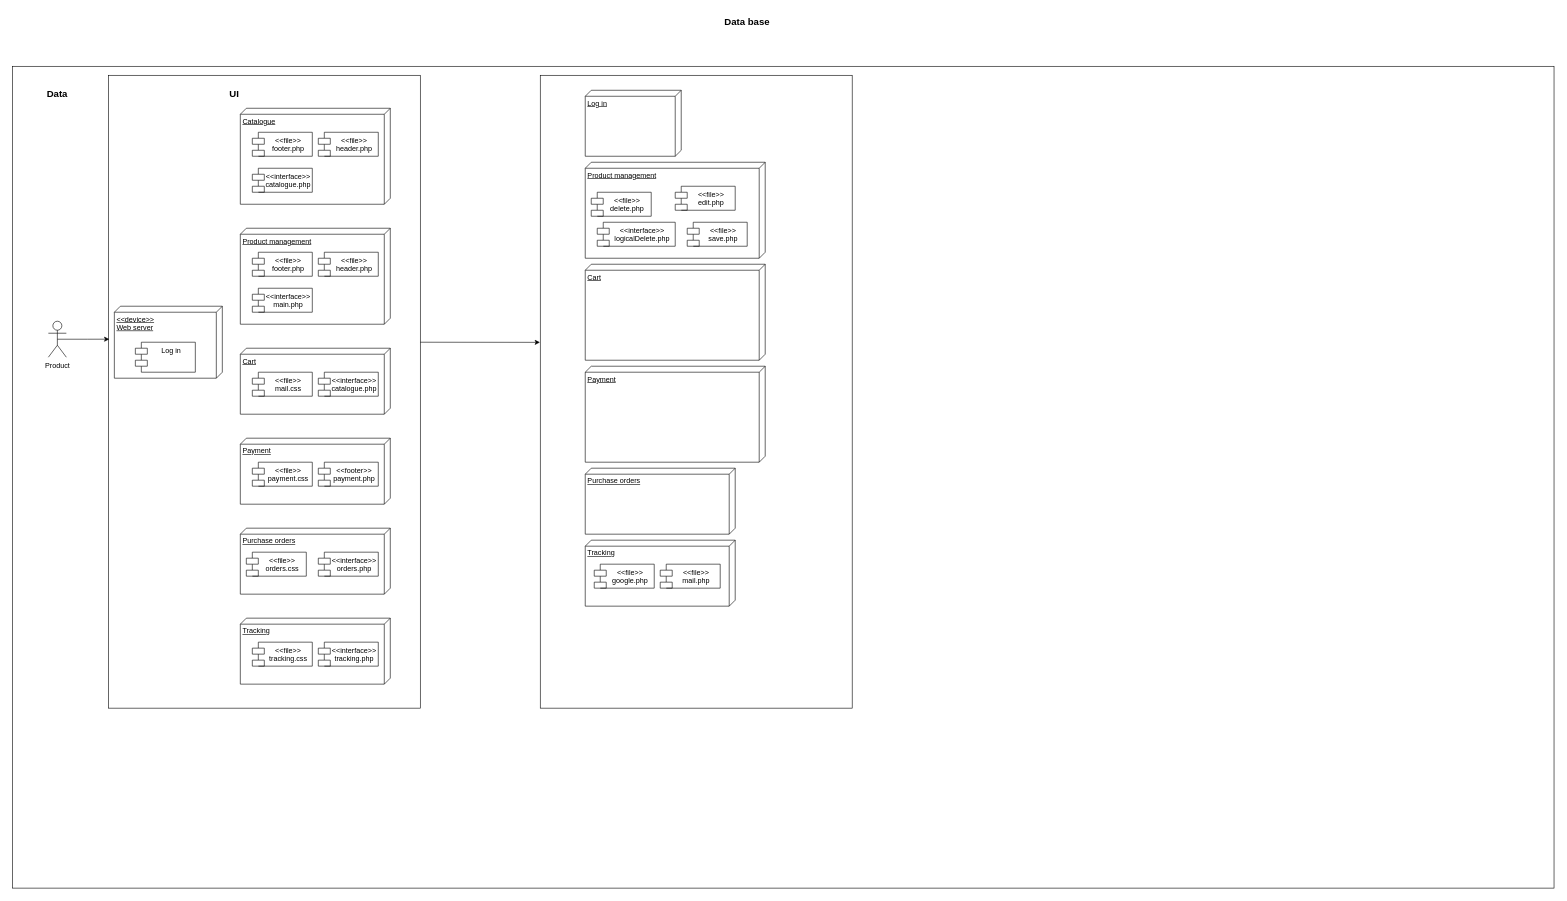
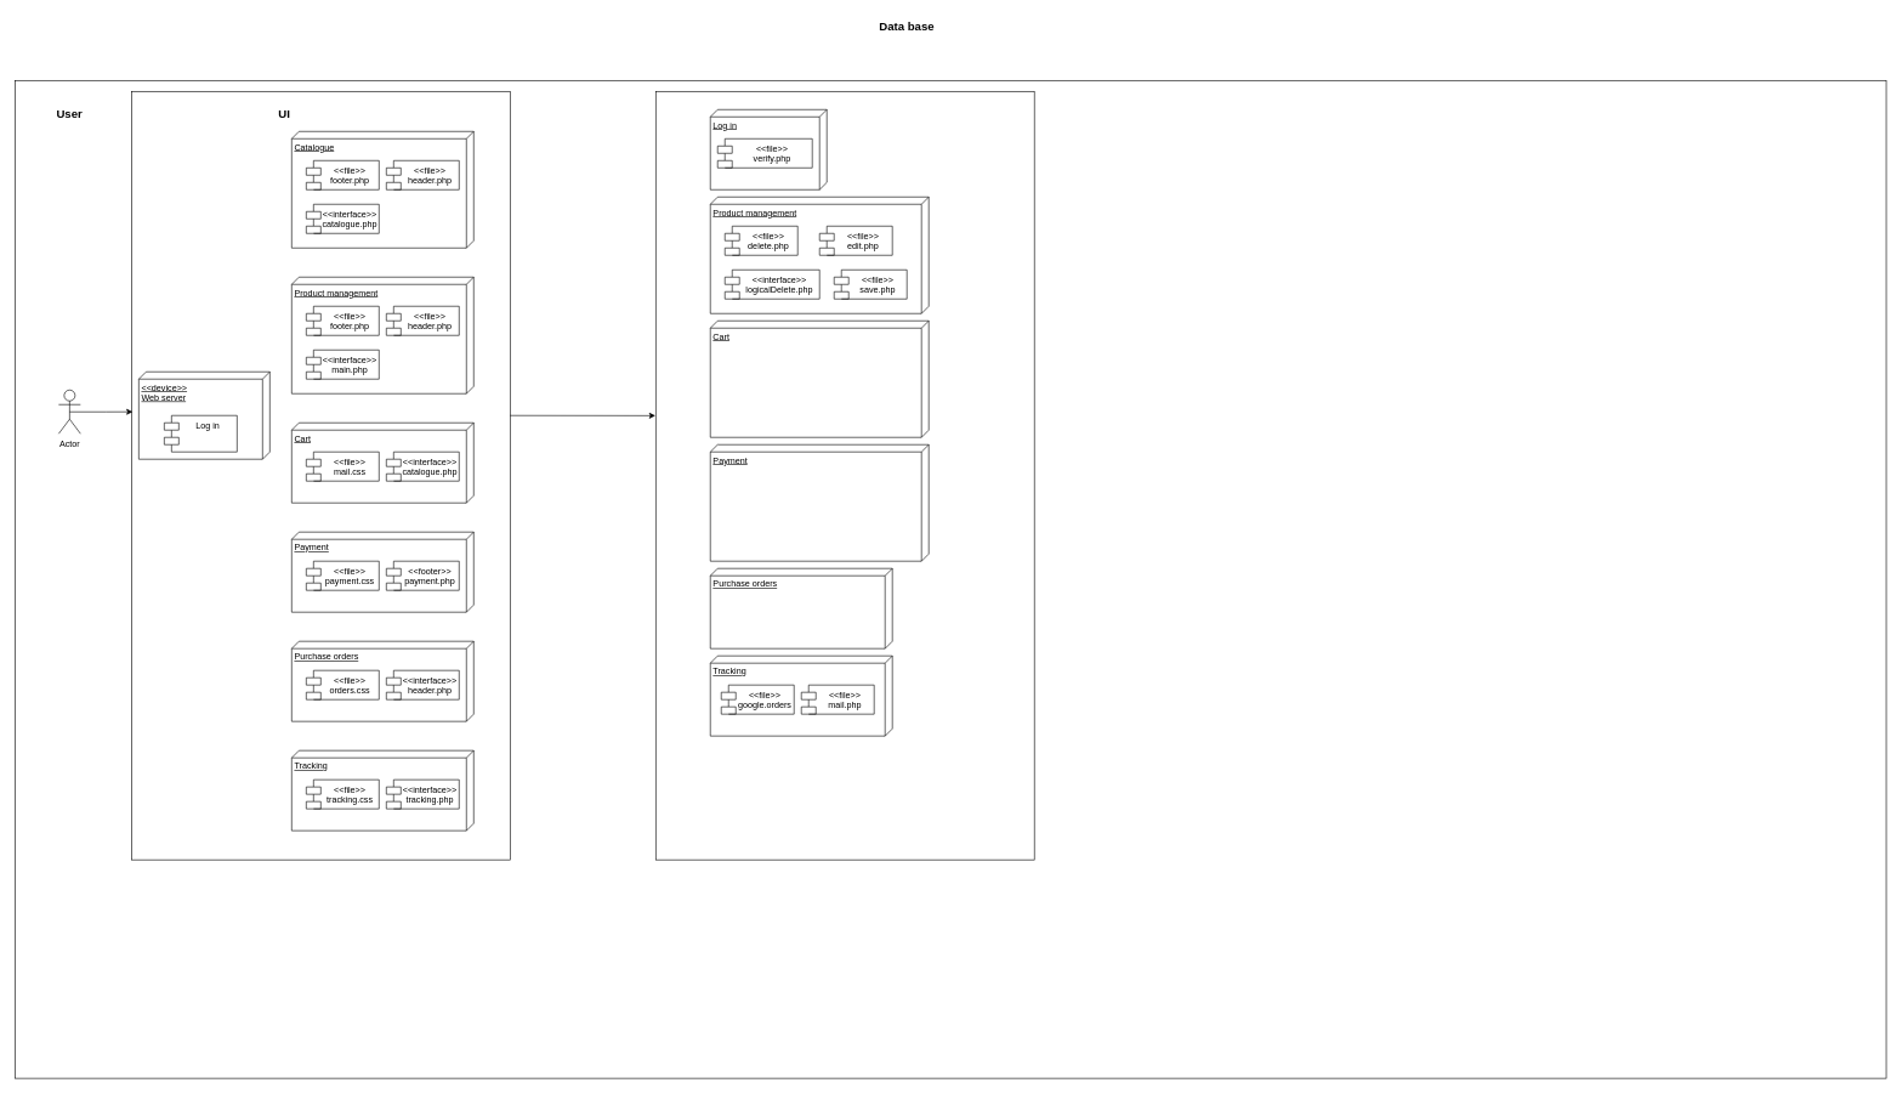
  <mxCell id="0" />
  <mxCell id="1" parent="0" />
  <mxCell id="2" value="" style="rounded=0;whiteSpace=wrap;html=1;movable=1;resizable=1;rotatable=1;deletable=1;editable=1;locked=0;connectable=1;" vertex="1" parent="1"><mxGeometry width="2570" height="1370" as="geometry" x="20" y="110" /></mxCell>
  <mxCell id="3" value="" style="rounded=0;whiteSpace=wrap;html=1;" vertex="1" parent="1"><mxGeometry x="180" y="125" width="520" height="1055" as="geometry" /></mxCell>
- <mxCell id="4" value="&lt;font style=&quot;font-size: 16px;&quot;&gt;&lt;b&gt;Data&lt;/b&gt;&lt;/font&gt;" style="text;html=1;strokeColor=none;fillColor=none;align=center;verticalAlign=middle;whiteSpace=wrap;rounded=0;" vertex="1" parent="1"><mxGeometry x="65" y="140" width="60" height="30" as="geometry" /></mxCell>
+ <mxCell id="4" value="&lt;font style=&quot;font-size: 16px;&quot;&gt;&lt;b&gt;User&lt;/b&gt;&lt;/font&gt;" style="text;html=1;strokeColor=none;fillColor=none;align=center;verticalAlign=middle;whiteSpace=wrap;rounded=0;" vertex="1" parent="1"><mxGeometry x="65" y="140" width="60" height="30" as="geometry" /></mxCell>
  <mxCell id="5" value="&lt;font style=&quot;font-size: 16px;&quot;&gt;&lt;b&gt;UI&lt;/b&gt;&lt;/font&gt;" style="text;html=1;strokeColor=none;fillColor=none;align=center;verticalAlign=middle;whiteSpace=wrap;rounded=0;" vertex="1" parent="1"><mxGeometry x="360" y="140" width="60" height="30" as="geometry" /></mxCell>
  <mxCell id="6" value="&lt;span style=&quot;font-size: 16px;&quot;&gt;&lt;b&gt;&lt;br&gt;&lt;/b&gt;&lt;/span&gt;" style="text;html=1;strokeColor=none;fillColor=none;align=center;verticalAlign=middle;whiteSpace=wrap;rounded=0;" vertex="1" parent="1"><mxGeometry x="900" y="140" width="60" height="30" as="geometry" /></mxCell>
- <mxCell id="7" value="Product" style="shape=umlActor;verticalLabelPosition=bottom;verticalAlign=top;html=1;outlineConnect=0;" vertex="1" parent="1"><mxGeometry x="80" y="535" width="30" height="60" as="geometry" /></mxCell>
+ <mxCell id="7" value="Actor" style="shape=umlActor;verticalLabelPosition=bottom;verticalAlign=top;html=1;outlineConnect=0;" vertex="1" parent="1"><mxGeometry x="80" y="535" width="30" height="60" as="geometry" /></mxCell>
  <mxCell id="8" value="&lt;span style=&quot;font-size: 16px;&quot;&gt;&lt;b&gt;Data base&lt;br&gt;&lt;/b&gt;&lt;/span&gt;" style="text;html=1;strokeColor=none;fillColor=none;align=center;verticalAlign=middle;whiteSpace=wrap;rounded=0;" vertex="1" parent="1"><mxGeometry x="1200" y="20" width="90" height="30" as="geometry" /></mxCell>
  <mxCell id="9" value="" style="group;movable=1;resizable=1;rotatable=1;deletable=1;editable=1;locked=0;connectable=1;fillStyle=auto;" vertex="1" connectable="0" parent="1"><mxGeometry x="190" y="510" width="180" height="120" as="geometry" /></mxCell>
  <mxCell id="10" value="&amp;lt;&amp;lt;device&amp;gt;&amp;gt;&lt;br&gt;Web server" style="verticalAlign=top;align=left;spacingTop=8;spacingLeft=2;spacingRight=12;shape=cube;size=10;direction=south;fontStyle=4;html=1;whiteSpace=wrap;movable=0;resizable=0;rotatable=0;deletable=0;editable=0;locked=1;connectable=0;" vertex="1" parent="9"><mxGeometry width="180" height="120" as="geometry" /></mxCell>
  <mxCell id="11" value="Log in" style="shape=module;align=left;spacingLeft=20;align=center;verticalAlign=top;whiteSpace=wrap;html=1;" vertex="1" parent="9"><mxGeometry x="35" y="60" width="100" height="50" as="geometry" /></mxCell>
  <mxCell id="12" value="" style="group" vertex="1" connectable="0" parent="1"><mxGeometry x="400" y="180" width="250" height="160" as="geometry" /></mxCell>
  <mxCell id="13" value="Catalogue" style="verticalAlign=top;align=left;spacingTop=8;spacingLeft=2;spacingRight=12;shape=cube;size=10;direction=south;fontStyle=4;html=1;whiteSpace=wrap;" vertex="1" parent="12"><mxGeometry width="250" height="160" as="geometry" /></mxCell>
  <mxCell id="14" value="&amp;lt;&amp;lt;file&amp;gt;&amp;gt;&lt;br&gt;footer.php" style="shape=module;align=left;spacingLeft=20;align=center;verticalAlign=top;whiteSpace=wrap;html=1;" vertex="1" parent="12"><mxGeometry x="20" y="40" width="100" height="40" as="geometry" /></mxCell>
  <mxCell id="15" value="&amp;lt;&amp;lt;file&amp;gt;&amp;gt;&lt;br&gt;header.php" style="shape=module;align=left;spacingLeft=20;align=center;verticalAlign=top;whiteSpace=wrap;html=1;" vertex="1" parent="12"><mxGeometry x="130" y="40" width="100" height="40" as="geometry" /></mxCell>
  <mxCell id="16" value="&amp;lt;&amp;lt;interface&amp;gt;&amp;gt;&lt;br&gt;catalogue.php" style="shape=module;align=left;spacingLeft=20;align=center;verticalAlign=top;whiteSpace=wrap;html=1;" vertex="1" parent="12"><mxGeometry x="20" y="100" width="100" height="40" as="geometry" /></mxCell>
  <mxCell id="17" value="" style="group" vertex="1" connectable="0" parent="1"><mxGeometry x="400" y="380" width="250" height="160" as="geometry" /></mxCell>
  <mxCell id="18" value="Product management" style="verticalAlign=top;align=left;spacingTop=8;spacingLeft=2;spacingRight=12;shape=cube;size=10;direction=south;fontStyle=4;html=1;whiteSpace=wrap;" vertex="1" parent="17"><mxGeometry width="250" height="160" as="geometry" /></mxCell>
  <mxCell id="19" value="&amp;lt;&amp;lt;file&amp;gt;&amp;gt;&lt;br&gt;footer.php" style="shape=module;align=left;spacingLeft=20;align=center;verticalAlign=top;whiteSpace=wrap;html=1;" vertex="1" parent="17"><mxGeometry x="20" y="40" width="100" height="40" as="geometry" /></mxCell>
  <mxCell id="20" value="&amp;lt;&amp;lt;file&amp;gt;&amp;gt;&lt;br&gt;header.php" style="shape=module;align=left;spacingLeft=20;align=center;verticalAlign=top;whiteSpace=wrap;html=1;" vertex="1" parent="17"><mxGeometry x="130" y="40" width="100" height="40" as="geometry" /></mxCell>
  <mxCell id="21" value="&amp;lt;&amp;lt;interface&amp;gt;&amp;gt;&lt;br&gt;main.php" style="shape=module;align=left;spacingLeft=20;align=center;verticalAlign=top;whiteSpace=wrap;html=1;" vertex="1" parent="17"><mxGeometry x="20" y="100" width="100" height="40" as="geometry" /></mxCell>
  <mxCell id="22" value="" style="group" vertex="1" connectable="0" parent="1"><mxGeometry x="400" y="580" width="250" height="160" as="geometry" /></mxCell>
  <mxCell id="23" value="Cart" style="verticalAlign=top;align=left;spacingTop=8;spacingLeft=2;spacingRight=12;shape=cube;size=10;direction=south;fontStyle=4;html=1;whiteSpace=wrap;" vertex="1" parent="22"><mxGeometry width="250" height="110" as="geometry" /></mxCell>
  <mxCell id="24" value="&amp;lt;&amp;lt;file&amp;gt;&amp;gt;&lt;br&gt;mail.css" style="shape=module;align=left;spacingLeft=20;align=center;verticalAlign=top;whiteSpace=wrap;html=1;" vertex="1" parent="22"><mxGeometry x="20" y="40" width="100" height="40" as="geometry" /></mxCell>
  <mxCell id="25" value="&amp;lt;&amp;lt;interface&amp;gt;&amp;gt;&lt;br&gt;catalogue.php" style="shape=module;align=left;spacingLeft=20;align=center;verticalAlign=top;whiteSpace=wrap;html=1;" vertex="1" parent="22"><mxGeometry x="130" y="40" width="100" height="40" as="geometry" /></mxCell>
  <mxCell id="26" value="" style="group" vertex="1" connectable="0" parent="1"><mxGeometry x="400" y="730" width="250" height="160" as="geometry" /></mxCell>
  <mxCell id="27" value="Payment" style="verticalAlign=top;align=left;spacingTop=8;spacingLeft=2;spacingRight=12;shape=cube;size=10;direction=south;fontStyle=4;html=1;whiteSpace=wrap;" vertex="1" parent="26"><mxGeometry width="250" height="110" as="geometry" /></mxCell>
  <mxCell id="28" value="&amp;lt;&amp;lt;file&amp;gt;&amp;gt;&lt;br&gt;payment.css" style="shape=module;align=left;spacingLeft=20;align=center;verticalAlign=top;whiteSpace=wrap;html=1;" vertex="1" parent="26"><mxGeometry x="20" y="40" width="100" height="40" as="geometry" /></mxCell>
  <mxCell id="29" value="&amp;lt;&amp;lt;footer&amp;gt;&amp;gt;&lt;br&gt;payment.php" style="shape=module;align=left;spacingLeft=20;align=center;verticalAlign=top;whiteSpace=wrap;html=1;" vertex="1" parent="26"><mxGeometry x="130" y="40" width="100" height="40" as="geometry" /></mxCell>
  <mxCell id="30" value="" style="group" vertex="1" connectable="0" parent="1"><mxGeometry x="400" y="880" width="250" height="160" as="geometry" /></mxCell>
  <mxCell id="31" value="Purchase orders" style="verticalAlign=top;align=left;spacingTop=8;spacingLeft=2;spacingRight=12;shape=cube;size=10;direction=south;fontStyle=4;html=1;whiteSpace=wrap;" vertex="1" parent="30"><mxGeometry width="250" height="110" as="geometry" /></mxCell>
- <mxCell id="32" value="&amp;lt;&amp;lt;file&amp;gt;&amp;gt;&lt;br&gt;orders.css" style="shape=module;align=left;spacingLeft=20;align=center;verticalAlign=top;whiteSpace=wrap;html=1;" vertex="1" parent="30"><mxGeometry x="10" y="40" width="100" height="40" as="geometry" /></mxCell>
- <mxCell id="33" value="&amp;lt;&amp;lt;interface&amp;gt;&amp;gt;&lt;br&gt;orders.php" style="shape=module;align=left;spacingLeft=20;align=center;verticalAlign=top;whiteSpace=wrap;html=1;" vertex="1" parent="30"><mxGeometry x="130" y="40" width="100" height="40" as="geometry" /></mxCell>
+ <mxCell id="32" value="&amp;lt;&amp;lt;file&amp;gt;&amp;gt;&lt;br&gt;orders.css" style="shape=module;align=left;spacingLeft=20;align=center;verticalAlign=top;whiteSpace=wrap;html=1;" vertex="1" parent="30"><mxGeometry x="20" y="40" width="100" height="40" as="geometry" /></mxCell>
+ <mxCell id="33" value="&amp;lt;&amp;lt;interface&amp;gt;&amp;gt;&lt;br&gt;header.php" style="shape=module;align=left;spacingLeft=20;align=center;verticalAlign=top;whiteSpace=wrap;html=1;" vertex="1" parent="30"><mxGeometry x="130" y="40" width="100" height="40" as="geometry" /></mxCell>
  <mxCell id="34" value="" style="group" vertex="1" connectable="0" parent="1"><mxGeometry x="400" y="1030" width="250" height="160" as="geometry" /></mxCell>
  <mxCell id="35" value="Tracking" style="verticalAlign=top;align=left;spacingTop=8;spacingLeft=2;spacingRight=12;shape=cube;size=10;direction=south;fontStyle=4;html=1;whiteSpace=wrap;" vertex="1" parent="34"><mxGeometry width="250" height="110" as="geometry" /></mxCell>
  <mxCell id="36" value="&amp;lt;&amp;lt;file&amp;gt;&amp;gt;&lt;br&gt;tracking.css" style="shape=module;align=left;spacingLeft=20;align=center;verticalAlign=top;whiteSpace=wrap;html=1;" vertex="1" parent="34"><mxGeometry x="20" y="40" width="100" height="40" as="geometry" /></mxCell>
  <mxCell id="37" value="&amp;lt;&amp;lt;interface&amp;gt;&amp;gt;&lt;br&gt;tracking.php" style="shape=module;align=left;spacingLeft=20;align=center;verticalAlign=top;whiteSpace=wrap;html=1;" vertex="1" parent="34"><mxGeometry x="130" y="40" width="100" height="40" as="geometry" /></mxCell>
  <mxCell id="38" value="" style="rounded=0;whiteSpace=wrap;html=1;" vertex="1" parent="1"><mxGeometry x="900" y="125" width="520" height="1055" as="geometry" /></mxCell>
  <mxCell id="39" value="" style="group" vertex="1" connectable="0" parent="1"><mxGeometry x="975" y="270" width="370" height="160" as="geometry" /></mxCell>
  <mxCell id="40" value="Product management" style="verticalAlign=top;align=left;spacingTop=8;spacingLeft=2;spacingRight=12;shape=cube;size=10;direction=south;fontStyle=4;html=1;whiteSpace=wrap;" vertex="1" parent="39"><mxGeometry width="300" height="160" as="geometry" /></mxCell>
- <mxCell id="41" value="&amp;lt;&amp;lt;file&amp;gt;&amp;gt;&lt;br&gt;delete.php" style="shape=module;align=left;spacingLeft=20;align=center;verticalAlign=top;whiteSpace=wrap;html=1;" vertex="1" parent="39"><mxGeometry x="10" y="50" width="100" height="40" as="geometry" /></mxCell>
+ <mxCell id="41" value="&amp;lt;&amp;lt;file&amp;gt;&amp;gt;&lt;br&gt;delete.php" style="shape=module;align=left;spacingLeft=20;align=center;verticalAlign=top;whiteSpace=wrap;html=1;" vertex="1" parent="39"><mxGeometry x="20" y="40" width="100" height="40" as="geometry" /></mxCell>
  <mxCell id="42" value="&amp;lt;&amp;lt;file&amp;gt;&amp;gt;&lt;br style=&quot;border-color: var(--border-color);&quot;&gt;edit.php" style="shape=module;align=left;spacingLeft=20;align=center;verticalAlign=top;whiteSpace=wrap;html=1;" vertex="1" parent="39"><mxGeometry x="150" y="40" width="100" height="40" as="geometry" /></mxCell>
  <mxCell id="43" value="&amp;lt;&amp;lt;interface&amp;gt;&amp;gt;&lt;br&gt;logicalDelete.php" style="shape=module;align=left;spacingLeft=20;align=center;verticalAlign=top;whiteSpace=wrap;html=1;" vertex="1" parent="39"><mxGeometry x="20" y="100" width="130" height="40" as="geometry" /></mxCell>
  <mxCell id="44" value="&amp;lt;&amp;lt;file&amp;gt;&amp;gt;&lt;br style=&quot;border-color: var(--border-color);&quot;&gt;save.php" style="shape=module;align=left;spacingLeft=20;align=center;verticalAlign=top;whiteSpace=wrap;html=1;" vertex="1" parent="39"><mxGeometry x="170" y="100" width="100" height="40" as="geometry" /></mxCell>
  <mxCell id="45" value="" style="group" vertex="1" connectable="0" parent="1"><mxGeometry x="975" y="150" width="370" height="160" as="geometry" /></mxCell>
  <mxCell id="46" value="Log in" style="verticalAlign=top;align=left;spacingTop=8;spacingLeft=2;spacingRight=12;shape=cube;size=10;direction=south;fontStyle=4;html=1;whiteSpace=wrap;" vertex="1" parent="45"><mxGeometry width="160" height="110" as="geometry" /></mxCell>
+ <mxCell id="47" value="&amp;lt;&amp;lt;file&amp;gt;&amp;gt;&lt;br&gt;verify.php" style="shape=module;align=left;spacingLeft=20;align=center;verticalAlign=top;whiteSpace=wrap;html=1;" vertex="1" parent="45"><mxGeometry x="10" y="40" width="130" height="40" as="geometry" /></mxCell>
  <mxCell id="48" style="edgeStyle=orthogonalEdgeStyle;rounded=0;orthogonalLoop=1;jettySize=auto;html=1;exitX=0.5;exitY=0.5;exitDx=0;exitDy=0;exitPerimeter=0;entryX=0.003;entryY=0.417;entryDx=0;entryDy=0;entryPerimeter=0;fontFamily=Helvetica;fontSize=12;fontColor=default;" edge="1" parent="1" source="7" target="3"><mxGeometry relative="1" as="geometry" /></mxCell>
  <mxCell id="49" value="" style="endArrow=classic;html=1;rounded=0;fontFamily=Helvetica;fontSize=12;fontColor=default;entryX=-0.001;entryY=0.422;entryDx=0;entryDy=0;entryPerimeter=0;" edge="1" parent="1" target="38"><mxGeometry width="50" height="50" relative="1" as="geometry"><mxPoint x="700" y="570" as="sourcePoint" /><mxPoint x="750" y="520" as="targetPoint" /></mxGeometry></mxCell>
  <mxCell id="50" value="" style="group" vertex="1" connectable="0" parent="1"><mxGeometry x="975" y="440" width="370" height="160" as="geometry" /></mxCell>
  <mxCell id="51" value="Cart" style="verticalAlign=top;align=left;spacingTop=8;spacingLeft=2;spacingRight=12;shape=cube;size=10;direction=south;fontStyle=4;html=1;whiteSpace=wrap;" vertex="1" parent="50"><mxGeometry width="300" height="160" as="geometry" /></mxCell>
  <mxCell id="52" value="Payment" style="verticalAlign=top;align=left;spacingTop=8;spacingLeft=2;spacingRight=12;shape=cube;size=10;direction=south;fontStyle=4;html=1;whiteSpace=wrap;" vertex="1" parent="1"><mxGeometry x="975" y="610" width="300" height="160" as="geometry" /></mxCell>
  <mxCell id="53" value="Purchase orders" style="verticalAlign=top;align=left;spacingTop=8;spacingLeft=2;spacingRight=12;shape=cube;size=10;direction=south;fontStyle=4;html=1;whiteSpace=wrap;" vertex="1" parent="1"><mxGeometry x="975" y="780" width="250" height="110" as="geometry" /></mxCell>
  <mxCell id="54" value="Tracking" style="verticalAlign=top;align=left;spacingTop=8;spacingLeft=2;spacingRight=12;shape=cube;size=10;direction=south;fontStyle=4;html=1;whiteSpace=wrap;" vertex="1" parent="1"><mxGeometry x="975" y="900" width="250" height="110" as="geometry" /></mxCell>
- <mxCell id="55" value="&amp;lt;&amp;lt;file&amp;gt;&amp;gt;&lt;br&gt;google.php" style="shape=module;align=left;spacingLeft=20;align=center;verticalAlign=top;whiteSpace=wrap;html=1;" vertex="1" parent="1"><mxGeometry x="990" y="940" width="100" height="40" as="geometry" /></mxCell>
+ <mxCell id="55" value="&amp;lt;&amp;lt;file&amp;gt;&amp;gt;&lt;br&gt;google.orders" style="shape=module;align=left;spacingLeft=20;align=center;verticalAlign=top;whiteSpace=wrap;html=1;" vertex="1" parent="1"><mxGeometry x="990" y="940" width="100" height="40" as="geometry" /></mxCell>
  <mxCell id="56" value="&amp;lt;&amp;lt;file&amp;gt;&amp;gt;&lt;br&gt;mail.php" style="shape=module;align=left;spacingLeft=20;align=center;verticalAlign=top;whiteSpace=wrap;html=1;" vertex="1" parent="1"><mxGeometry x="1100" y="940" width="100" height="40" as="geometry" /></mxCell>
